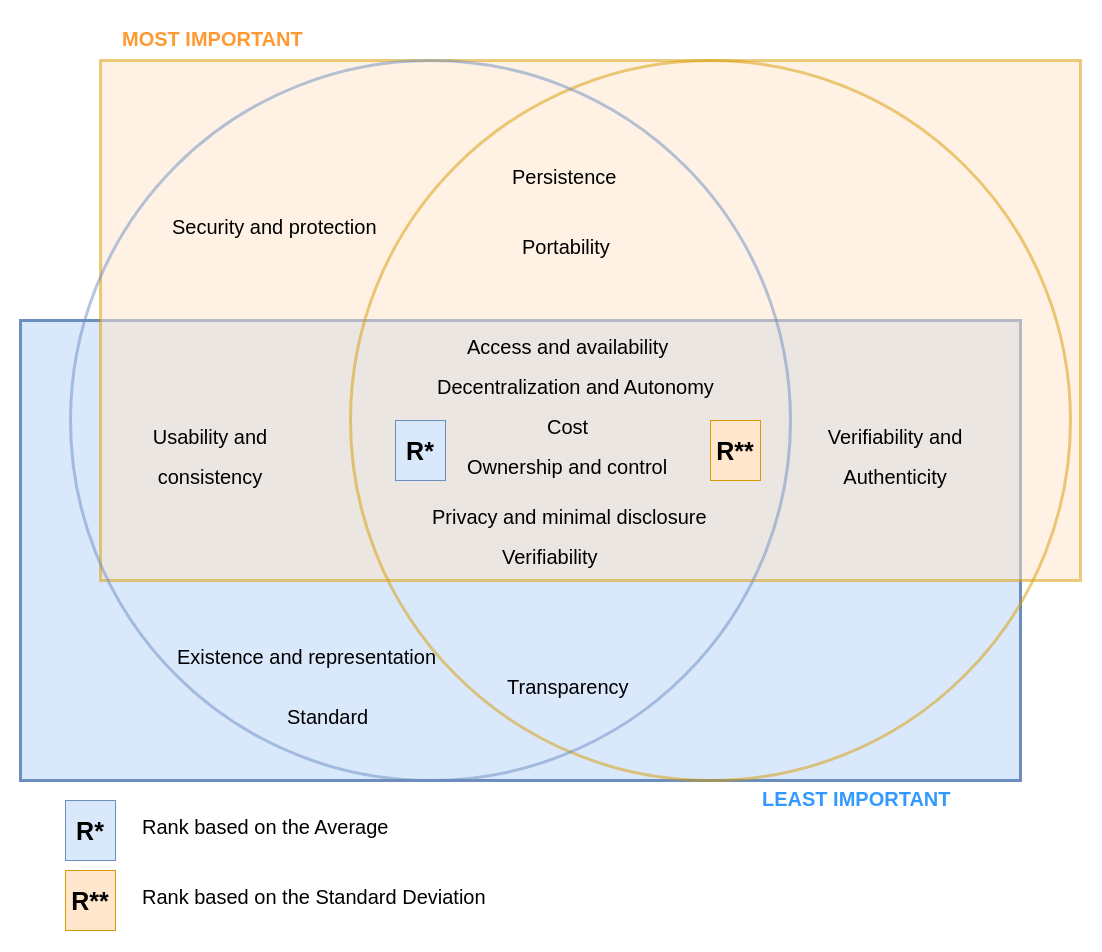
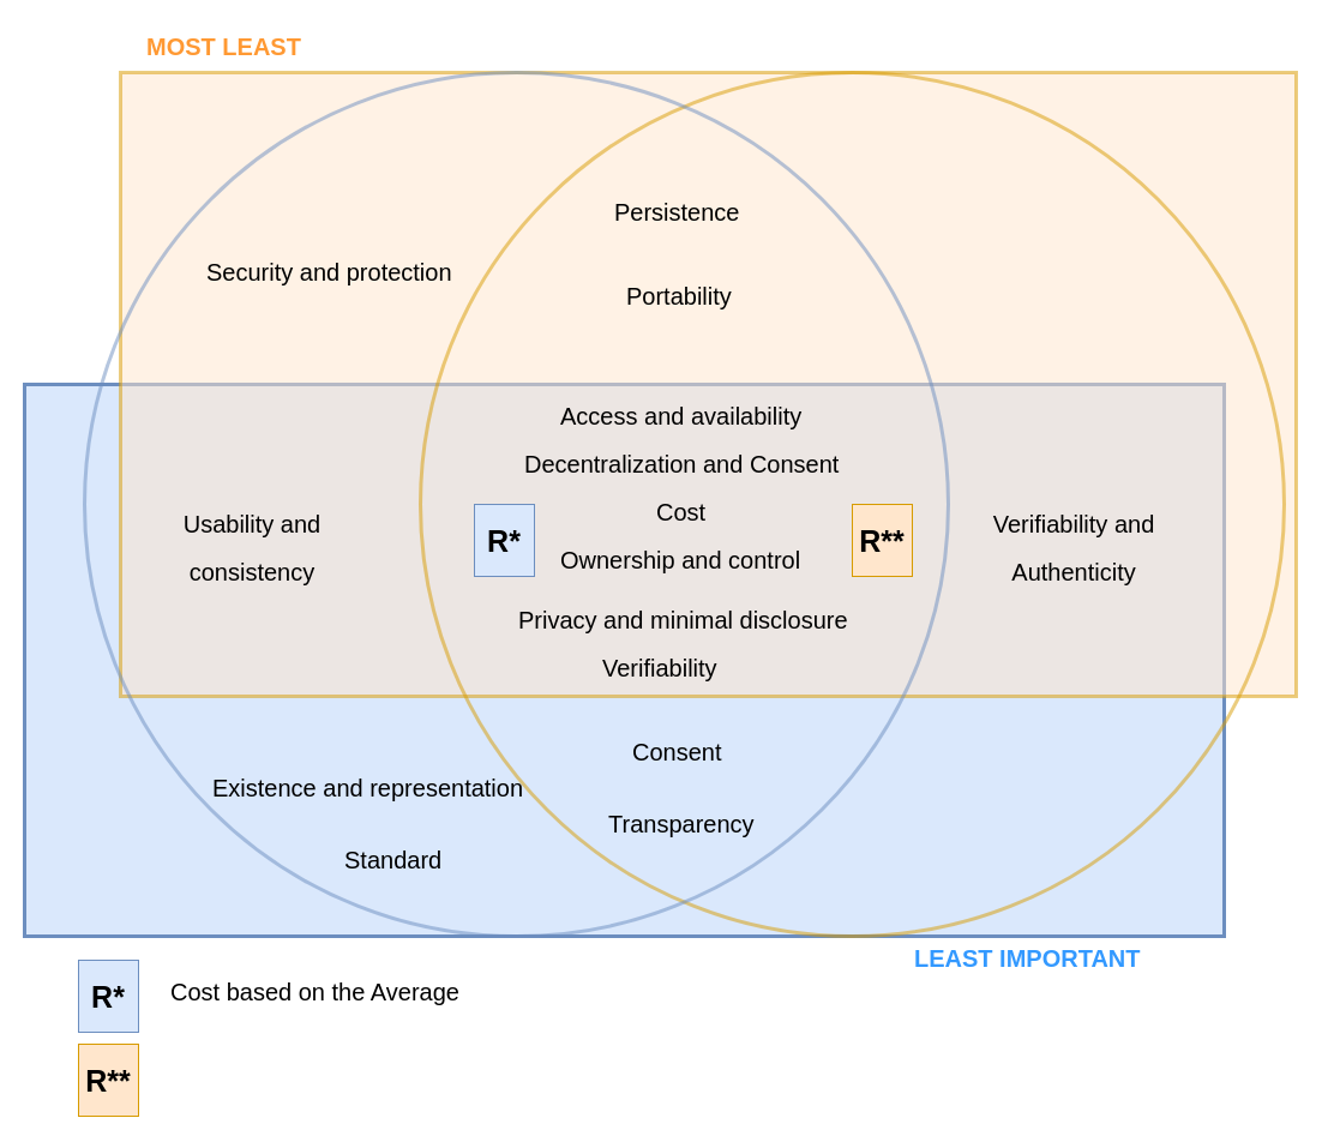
  <mxCell id="0" />
  <mxCell id="1" parent="0" />
  <mxCell id="2" value="" style="rounded=1;whiteSpace=wrap;html=1;arcSize=0;fillColor=#dae8fc;strokeColor=#6c8ebf;strokeWidth=3;" parent="1" vertex="1"><mxGeometry x="20" y="320" width="1000" height="460" as="geometry" /></mxCell>
  <mxCell id="3" value="" style="rounded=1;whiteSpace=wrap;html=1;arcSize=0;fillColor=#ffe6cc;strokeColor=#d79b00;opacity=50;strokeWidth=3;" parent="1" vertex="1"><mxGeometry x="100" y="60" width="980" height="520" as="geometry" /></mxCell>
  <mxCell id="4" value="" style="ellipse;whiteSpace=wrap;html=1;aspect=fixed;opacity=50;strokeWidth=3;fillColor=none;strokeColor=#d79b00;" parent="1" vertex="1"><mxGeometry x="350" y="60" width="720" height="720" as="geometry" /></mxCell>
  <mxCell id="5" value="&lt;div style=&quot;line-height: 200%;&quot; align=&quot;right&quot;&gt;&lt;font style=&quot;font-size: 20px; line-height: 200%;&quot;&gt;Ownership and control&lt;/font&gt;&lt;/div&gt;" style="text;whiteSpace=wrap;html=1;" parent="1" vertex="1"><mxGeometry x="465" y="440" width="230" height="60" as="geometry" /></mxCell>
  <mxCell id="6" value="&lt;div style=&quot;line-height: 200%;&quot; align=&quot;right&quot;&gt;&lt;font style=&quot;font-size: 20px; line-height: 200%;&quot;&gt;Access and availability&lt;/font&gt;&lt;/div&gt;" style="text;whiteSpace=wrap;html=1;" parent="1" vertex="1"><mxGeometry x="465" y="320" width="230" height="60" as="geometry" /></mxCell>
  <mxCell id="7" value="" style="ellipse;whiteSpace=wrap;html=1;aspect=fixed;opacity=50;strokeWidth=3;fillColor=none;strokeColor=#6c8ebf;" parent="1" vertex="1"><mxGeometry x="70" y="60" width="720" height="720" as="geometry" /></mxCell>
  <mxCell id="8" value="&lt;div style=&quot;line-height: 200%;&quot; align=&quot;right&quot;&gt;&lt;font style=&quot;font-size: 20px; line-height: 200%;&quot;&gt;Transparency&lt;/font&gt;&lt;/div&gt;" style="text;whiteSpace=wrap;html=1;" parent="1" vertex="1"><mxGeometry x="505" y="660" width="160" height="60" as="geometry" /></mxCell>
  <mxCell id="9" value="&lt;div style=&quot;line-height: 200%;&quot; align=&quot;right&quot;&gt;&lt;font style=&quot;font-size: 20px; line-height: 200%;&quot;&gt;Persistence&lt;/font&gt;&lt;/div&gt;" style="text;whiteSpace=wrap;html=1;" parent="1" vertex="1"><mxGeometry x="510" y="150" width="140" height="60" as="geometry" /></mxCell>
  <mxCell id="10" value="&lt;div style=&quot;line-height: 200%;&quot; align=&quot;right&quot;&gt;&lt;font style=&quot;font-size: 20px; line-height: 200%;&quot;&gt;Portability&lt;/font&gt;&lt;/div&gt;" style="text;whiteSpace=wrap;html=1;" parent="1" vertex="1"><mxGeometry x="520" y="220" width="120" height="60" as="geometry" /></mxCell>
  <mxCell id="11" value="&lt;div style=&quot;line-height: 200%;&quot; align=&quot;right&quot;&gt;&lt;font style=&quot;font-size: 20px; line-height: 200%;&quot;&gt;Verifiability&lt;/font&gt;&lt;/div&gt;" style="text;whiteSpace=wrap;html=1;" parent="1" vertex="1"><mxGeometry x="500" y="530" width="160" height="60" as="geometry" /></mxCell>
+ <mxCell id="12" value="&lt;div style=&quot;line-height: 200%;&quot; align=&quot;right&quot;&gt;&lt;font style=&quot;font-size: 20px; line-height: 200%;&quot;&gt;Consent&lt;/font&gt;&lt;/div&gt;" style="text;whiteSpace=wrap;html=1;" parent="1" vertex="1"><mxGeometry x="525" y="600" width="110" height="60" as="geometry" /></mxCell>
  <mxCell id="13" value="&lt;div style=&quot;line-height: 200%;&quot; align=&quot;right&quot;&gt;&lt;font style=&quot;font-size: 20px; line-height: 200%;&quot;&gt;Security and protection&lt;/font&gt;&lt;/div&gt;" style="text;whiteSpace=wrap;html=1;" parent="1" vertex="1"><mxGeometry x="170" y="200" width="240" height="60" as="geometry" /></mxCell>
  <mxCell id="14" value="&lt;div style=&quot;line-height: 200%;&quot; align=&quot;right&quot;&gt;&lt;font style=&quot;font-size: 20px; line-height: 200%;&quot;&gt;Privacy and minimal disclosure&lt;/font&gt;&lt;/div&gt;" style="text;whiteSpace=wrap;html=1;" parent="1" vertex="1"><mxGeometry x="430" y="490" width="310" height="60" as="geometry" /></mxCell>
  <mxCell id="15" value="&lt;div style=&quot;line-height: 200%;&quot; align=&quot;right&quot;&gt;&lt;font style=&quot;font-size: 20px; line-height: 200%;&quot;&gt;Standard&lt;/font&gt;&lt;/div&gt;" style="text;whiteSpace=wrap;html=1;" parent="1" vertex="1"><mxGeometry x="285" y="690" width="110" height="60" as="geometry" /></mxCell>
  <mxCell id="16" value="&lt;div style=&quot;line-height: 200%;&quot; align=&quot;right&quot;&gt;&lt;font style=&quot;font-size: 20px; line-height: 200%;&quot;&gt;Cost&lt;/font&gt;&lt;/div&gt;" style="text;whiteSpace=wrap;html=1;" parent="1" vertex="1"><mxGeometry x="545" y="400" width="70" height="60" as="geometry" /></mxCell>
  <mxCell id="17" value="&lt;div align=&quot;center&quot; style=&quot;line-height: 200%;&quot;&gt;&lt;font style=&quot;font-size: 20px; line-height: 200%;&quot;&gt;Usability and consistency&lt;/font&gt;&lt;/div&gt;" style="text;whiteSpace=wrap;html=1;align=center;" parent="1" vertex="1"><mxGeometry x="110" y="410" width="200" height="60" as="geometry" /></mxCell>
- <mxCell id="18" value="&lt;div style=&quot;line-height: 200%;&quot; align=&quot;right&quot;&gt;&lt;font style=&quot;font-size: 20px; line-height: 200%;&quot;&gt;Decentralization and Autonomy&lt;/font&gt;&lt;/div&gt;" style="text;whiteSpace=wrap;html=1;" parent="1" vertex="1"><mxGeometry x="435" y="360" width="310" height="60" as="geometry" /></mxCell>
+ <mxCell id="18" value="&lt;div style=&quot;line-height: 200%;&quot; align=&quot;right&quot;&gt;&lt;font style=&quot;font-size: 20px; line-height: 200%;&quot;&gt;Decentralization and Consent&lt;/font&gt;&lt;/div&gt;" style="text;whiteSpace=wrap;html=1;" parent="1" vertex="1"><mxGeometry x="435" y="360" width="310" height="60" as="geometry" /></mxCell>
  <mxCell id="19" value="&lt;div style=&quot;line-height: 200%;&quot;&gt;&lt;font style=&quot;font-size: 20px; line-height: 200%;&quot;&gt;Verifiability and Authenticity&lt;/font&gt;&lt;/div&gt;" style="text;whiteSpace=wrap;html=1;align=center;" parent="1" vertex="1"><mxGeometry x="780" y="410" width="230" height="60" as="geometry" /></mxCell>
- <mxCell id="20" value="&lt;div style=&quot;line-height: 200%;&quot; align=&quot;right&quot;&gt;&lt;font style=&quot;font-size: 20px; line-height: 200%;&quot;&gt;Rank based on the Standard Deviation&lt;/font&gt;&lt;/div&gt;" style="text;whiteSpace=wrap;html=1;" parent="1" vertex="1"><mxGeometry x="140" y="870" width="400" height="60" as="geometry" /></mxCell>
- <mxCell id="21" value="&lt;div style=&quot;line-height: 200%;&quot; align=&quot;right&quot;&gt;&lt;span style=&quot;color: rgb(255, 153, 51);&quot;&gt;&lt;b&gt;&lt;font style=&quot;font-size: 20px;&quot;&gt;MOST IMPORTANT&lt;/font&gt;&lt;/b&gt;&lt;/span&gt;&lt;br&gt;&lt;/div&gt;" style="text;whiteSpace=wrap;html=1;" parent="1" vertex="1"><mxGeometry x="120" width="240" height="60" as="geometry" y="20" /></mxCell>
+ <mxCell id="21" value="&lt;div style=&quot;line-height: 200%;&quot; align=&quot;right&quot;&gt;&lt;span style=&quot;color: rgb(255, 153, 51);&quot;&gt;&lt;b&gt;&lt;font style=&quot;font-size: 20px;&quot;&gt;MOST LEAST&lt;/font&gt;&lt;/b&gt;&lt;/span&gt;&lt;br&gt;&lt;/div&gt;" style="text;whiteSpace=wrap;html=1;" parent="1" vertex="1"><mxGeometry x="120" width="240" height="60" as="geometry" y="20" /></mxCell>
  <mxCell id="22" value="&lt;div style=&quot;line-height: 200%;&quot; align=&quot;right&quot;&gt;&lt;b&gt;&lt;font style=&quot;font-size: 20px; color: rgb(51, 153, 255);&quot;&gt;LEAST IMPORTANT&lt;/font&gt;&lt;span style=&quot;color: rgba(0, 0, 0, 0);&quot;&gt;&lt;br&gt;&lt;/span&gt;&lt;/b&gt;&lt;/div&gt;" style="text;whiteSpace=wrap;html=1;" parent="1" vertex="1"><mxGeometry x="760" y="780" width="240" height="60" as="geometry" /></mxCell>
  <mxCell id="23" value="&lt;b&gt;&lt;font style=&quot;font-size: 25px;&quot;&gt;R*&lt;/font&gt;&lt;/b&gt;" style="rounded=0;whiteSpace=wrap;html=1;fillColor=#dae8fc;strokeColor=#6c8ebf;" parent="1" vertex="1"><mxGeometry x="395" y="420" width="50" height="60" as="geometry" /></mxCell>
  <mxCell id="24" value="&lt;font style=&quot;font-size: 25px;&quot;&gt;&lt;b&gt;R**&lt;/b&gt;&lt;/font&gt;" style="rounded=0;whiteSpace=wrap;html=1;fillColor=#ffe6cc;strokeColor=#d79b00;" parent="1" vertex="1"><mxGeometry x="710" y="420" width="50" height="60" as="geometry" /></mxCell>
  <mxCell id="25" value="&lt;b&gt;&lt;font style=&quot;font-size: 25px;&quot;&gt;R*&lt;/font&gt;&lt;/b&gt;" style="rounded=0;whiteSpace=wrap;html=1;fillColor=#dae8fc;strokeColor=#6c8ebf;" parent="1" vertex="1"><mxGeometry x="65" y="800" width="50" height="60" as="geometry" /></mxCell>
  <mxCell id="26" value="&lt;font style=&quot;font-size: 25px;&quot;&gt;&lt;b&gt;R**&lt;/b&gt;&lt;/font&gt;" style="rounded=0;whiteSpace=wrap;html=1;fillColor=#ffe6cc;strokeColor=#d79b00;" parent="1" vertex="1"><mxGeometry x="65" y="870" width="50" height="60" as="geometry" /></mxCell>
- <mxCell id="27" value="&lt;div style=&quot;line-height: 200%;&quot; align=&quot;right&quot;&gt;&lt;font style=&quot;font-size: 20px; line-height: 200%;&quot;&gt;Rank based on the Average&lt;/font&gt;&lt;/div&gt;" style="text;whiteSpace=wrap;html=1;" parent="1" vertex="1"><mxGeometry x="140" y="800" width="290" height="60" as="geometry" /></mxCell>
+ <mxCell id="27" value="&lt;div style=&quot;line-height: 200%;&quot; align=&quot;right&quot;&gt;&lt;font style=&quot;font-size: 20px; line-height: 200%;&quot;&gt;Cost based on the Average&lt;/font&gt;&lt;/div&gt;" style="text;whiteSpace=wrap;html=1;" parent="1" vertex="1"><mxGeometry x="140" y="800" width="290" height="60" as="geometry" /></mxCell>
  <mxCell id="28" value="&lt;div style=&quot;line-height: 200%;&quot; align=&quot;right&quot;&gt;&lt;font style=&quot;font-size: 20px; line-height: 200%;&quot;&gt;Existence and representation&lt;/font&gt;&lt;/div&gt;" style="text;whiteSpace=wrap;html=1;" parent="1" vertex="1"><mxGeometry x="175" y="630" width="290" height="60" as="geometry" /></mxCell>
